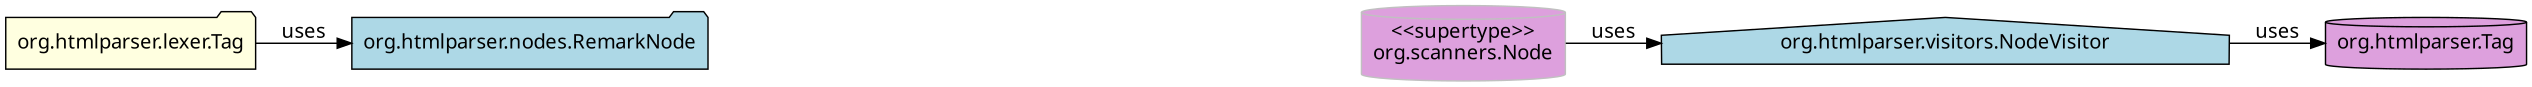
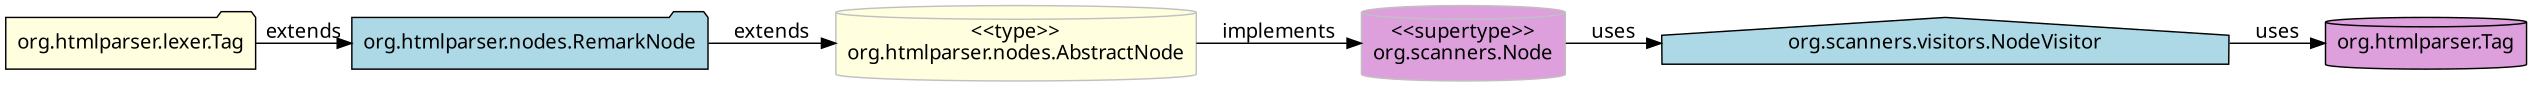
  digraph {
    fontname="Noto Sans"
    rankdir=LR
    node [fillcolor=lightyellow fontname="Noto Sans" shape=cylinder style=filled]
    edge [fontname="Noto Sans"]
+   n1 [color=grey label="<<type>>\norg.htmlparser.nodes.AbstractNode"]
    n2 [color=grey fillcolor=plum label="<<supertype>>\norg.scanners.Node"]
-   n3 [fillcolor=lightblue label="org.htmlparser.visitors.NodeVisitor" shape=house]
+   n3 [fillcolor=lightblue label="org.scanners.visitors.NodeVisitor" shape=house]
    n4 [fillcolor=plum label="org.htmlparser.Tag"]
    n5 [label="org.htmlparser.lexer.Tag" shape=folder]
    n6 [fillcolor=lightblue label="org.htmlparser.nodes.RemarkNode" shape=folder]
+   n1 -> n2 [label=implements]
    n2 -> n3 [label=uses]
    n3 -> n4 [label=uses]
-   n5 -> n6 [label=uses]
+   n5 -> n6 [label=extends]
+   n6 -> n1 [label=extends]
  }
